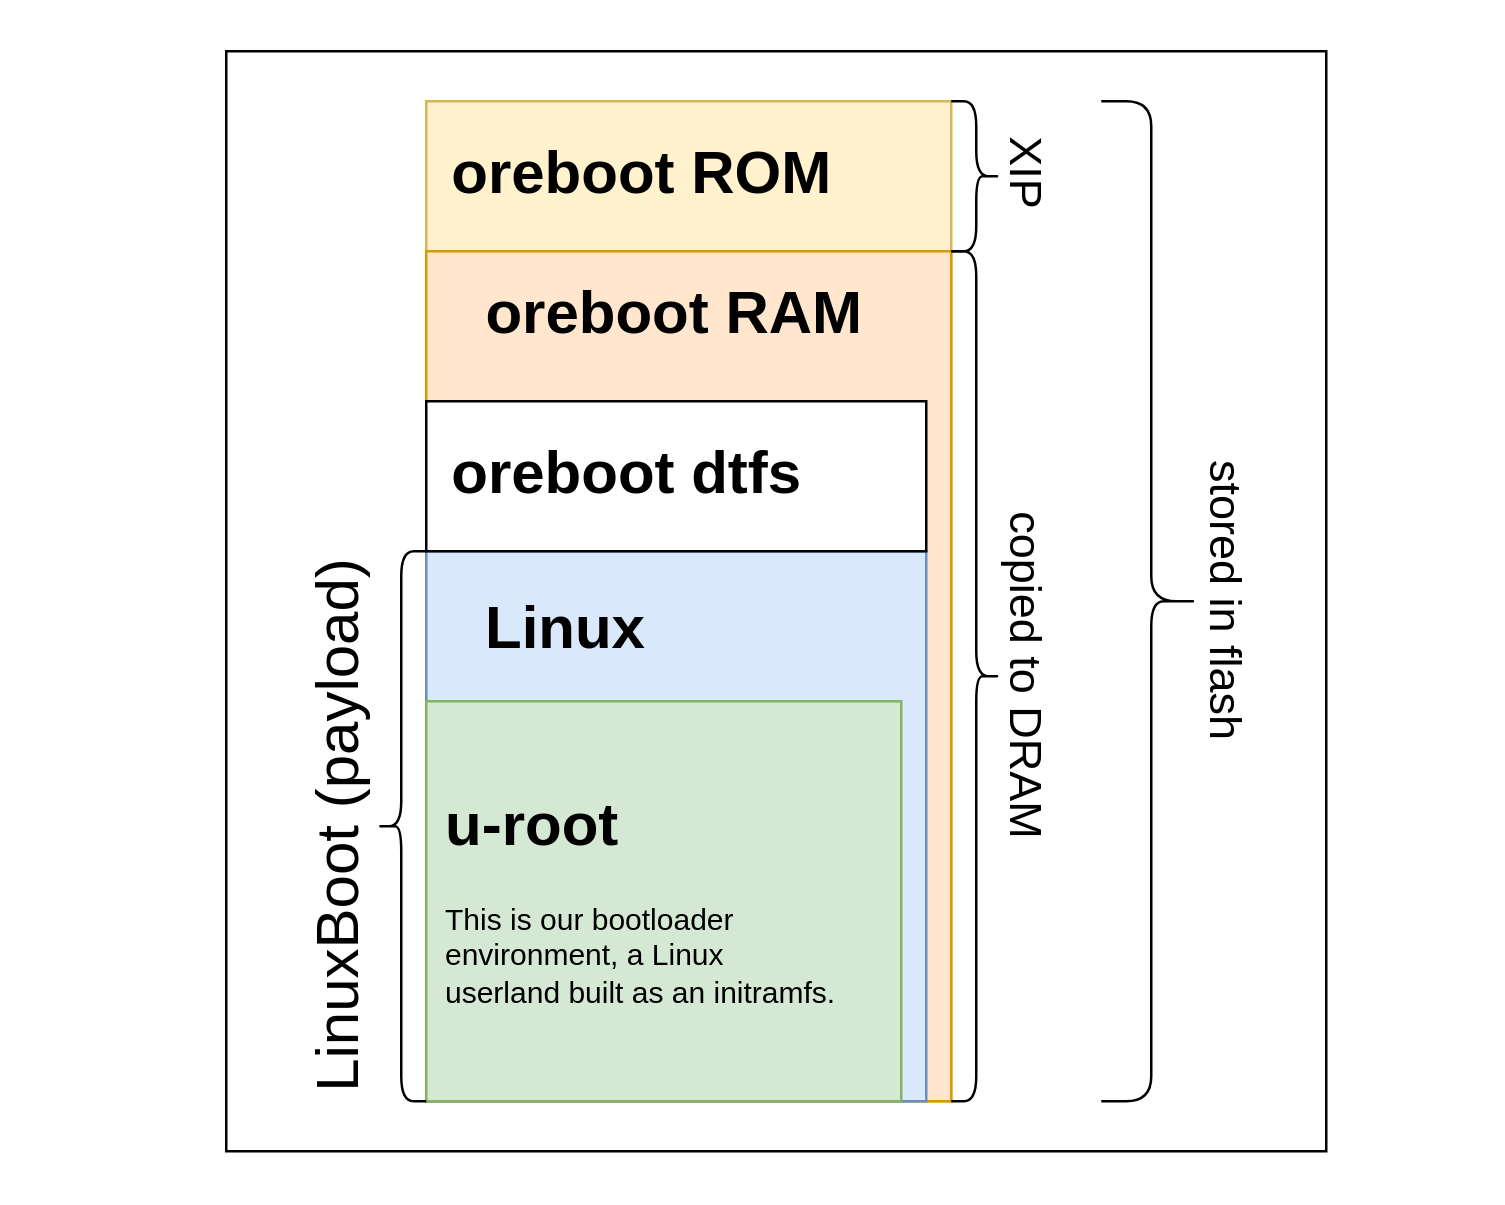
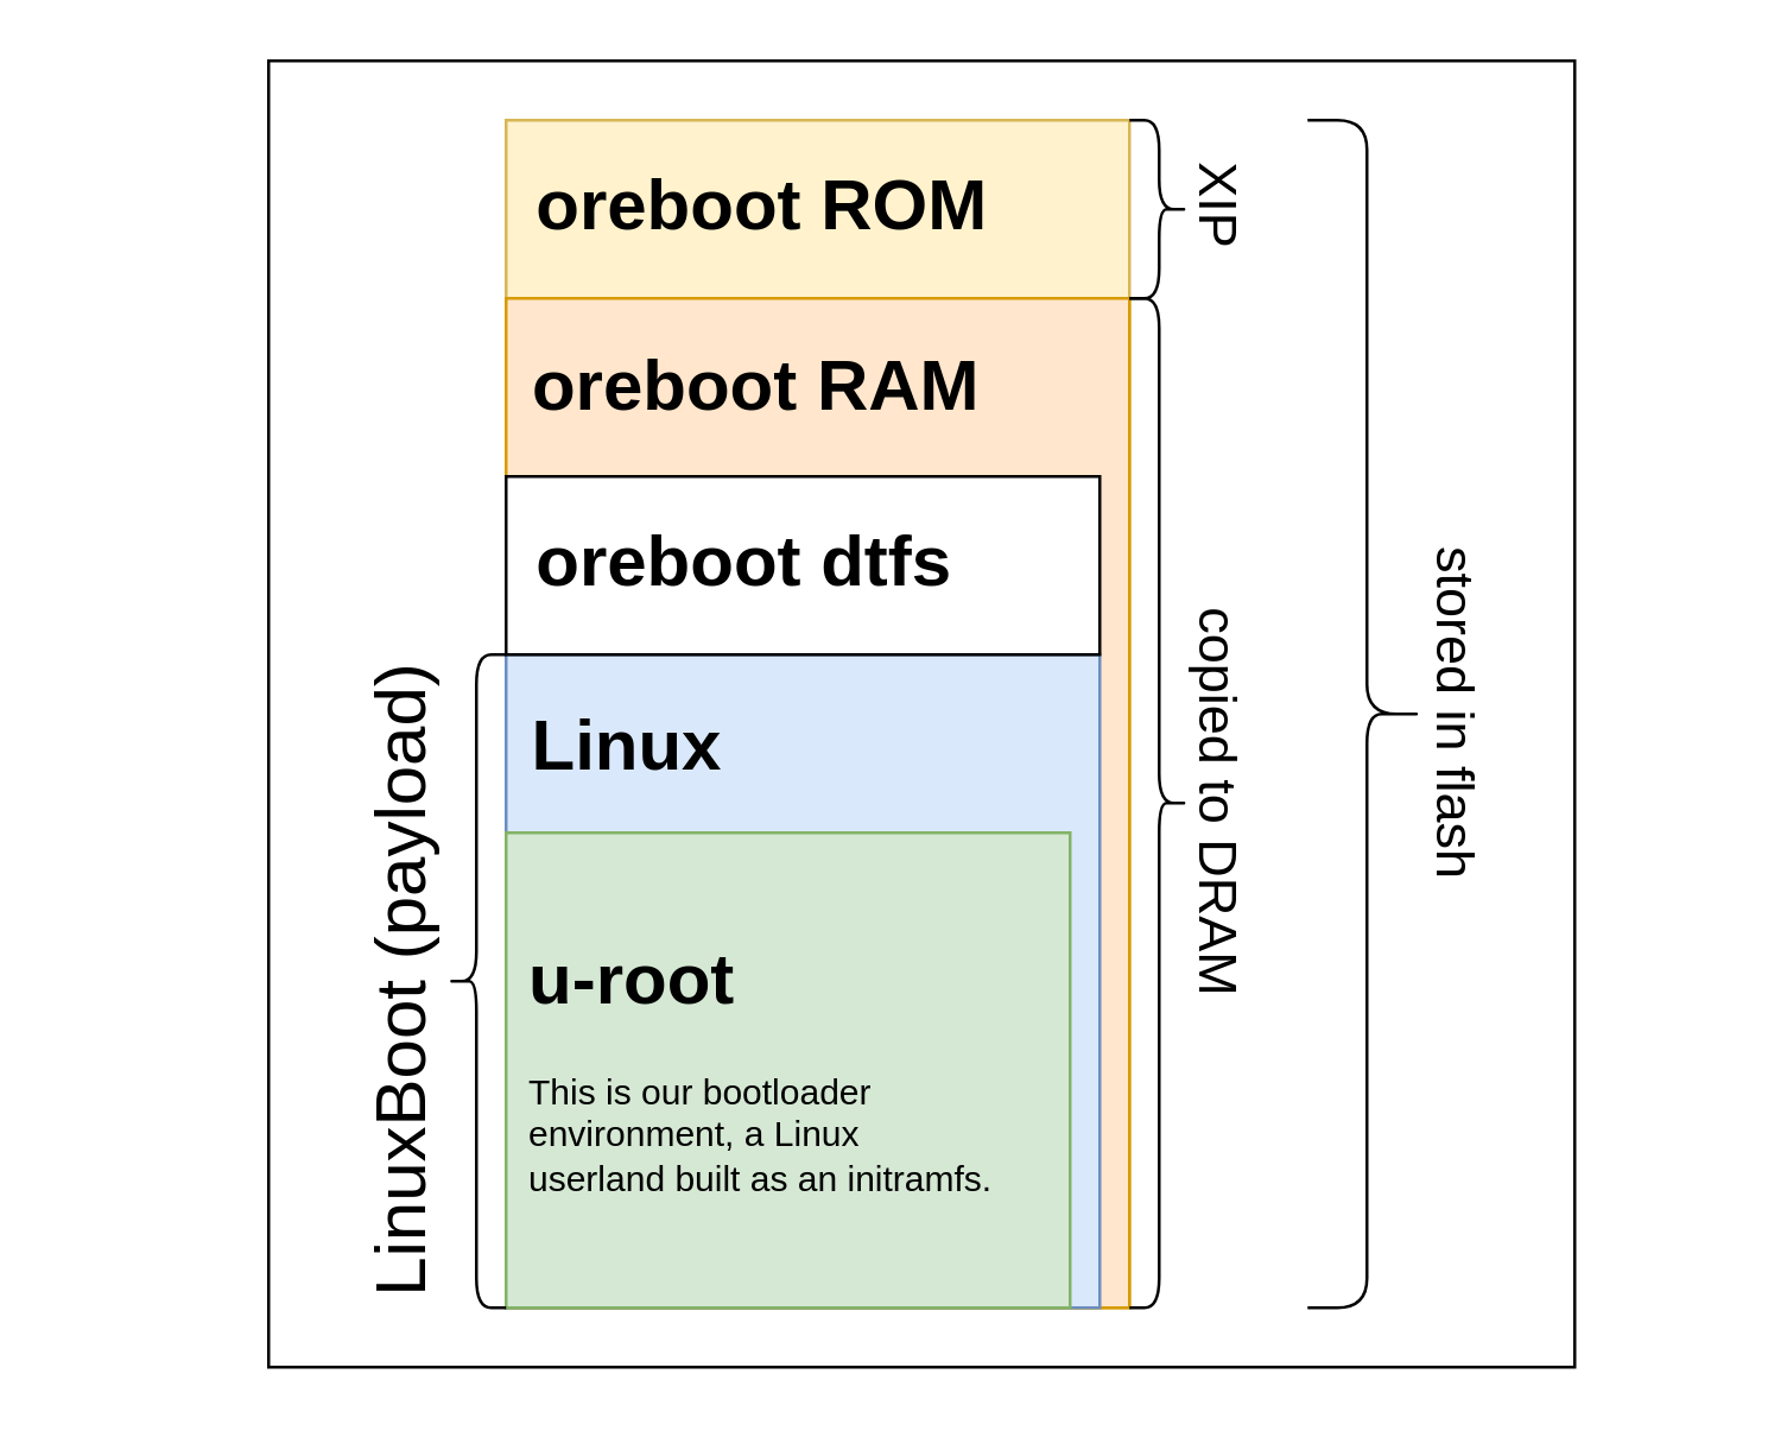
  <mxCell id="0" />
  <mxCell id="1" parent="0" />
  <mxCell id="2" value="_" style="whiteSpace=wrap;html=1;aspect=fixed;fontSize=24;" parent="1" vertex="1"><mxGeometry x="90" y="20" width="440" height="440" as="geometry" /></mxCell>
  <mxCell id="3" value="" style="rounded=0;whiteSpace=wrap;html=1;fillColor=#fff2cc;strokeColor=#d6b656;" parent="1" vertex="1"><mxGeometry x="170" y="40" width="210" height="400" as="geometry" /></mxCell>
  <mxCell id="4" value="" style="rounded=0;whiteSpace=wrap;html=1;fillColor=#ffe6cc;strokeColor=#d79b00;" parent="1" vertex="1"><mxGeometry x="170" y="100" width="210" height="340" as="geometry" /></mxCell>
  <mxCell id="5" value="" style="rounded=0;whiteSpace=wrap;html=1;fillColor=#dae8fc;strokeColor=#6c8ebf;" parent="1" vertex="1"><mxGeometry x="170" y="220" width="200" height="220" as="geometry" /></mxCell>
  <mxCell id="6" value="" style="rounded=0;whiteSpace=wrap;html=1;fillColor=#d5e8d4;strokeColor=#82b366;" parent="1" vertex="1"><mxGeometry x="170" y="280" width="190" height="160" as="geometry" /></mxCell>
  <mxCell id="7" value="&lt;h1&gt;u-root&lt;/h1&gt;&lt;div&gt;This is our bootloader environment, a Linux userland built as an initramfs.&lt;/div&gt;" style="text;html=1;strokeColor=none;fillColor=none;spacing=5;spacingTop=-20;whiteSpace=wrap;overflow=hidden;rounded=0;" parent="1" vertex="1"><mxGeometry x="173" y="310" width="167" height="120" as="geometry" /></mxCell>
- <mxCell id="8" value="&lt;font style=&quot;font-size: 24px;&quot;&gt;&lt;b&gt;Linux&lt;/b&gt;&lt;/font&gt;" style="text;html=1;strokeColor=none;fillColor=none;align=center;verticalAlign=middle;whiteSpace=wrap;rounded=0;" parent="1" vertex="1"><mxGeometry x="186" y="236" width="80" height="30" as="geometry" /></mxCell>
- <mxCell id="9" value="&lt;font style=&quot;font-size: 24px;&quot;&gt;&lt;b&gt;oreboot RAM&lt;br&gt;&lt;/b&gt;&lt;/font&gt;" style="text;html=1;strokeColor=none;fillColor=none;align=center;verticalAlign=middle;whiteSpace=wrap;rounded=0;" parent="1" vertex="1"><mxGeometry x="186" y="110" width="167" height="30" as="geometry" /></mxCell>
+ <mxCell id="8" value="&lt;font style=&quot;font-size: 24px;&quot;&gt;&lt;b&gt;Linux&lt;/b&gt;&lt;/font&gt;" style="text;html=1;strokeColor=none;fillColor=none;align=center;verticalAlign=middle;whiteSpace=wrap;rounded=0;" parent="1" vertex="1"><mxGeometry x="171" y="236" width="80" height="30" as="geometry" /></mxCell>
+ <mxCell id="9" value="&lt;font style=&quot;font-size: 24px;&quot;&gt;&lt;b&gt;oreboot RAM&lt;br&gt;&lt;/b&gt;&lt;/font&gt;" style="text;html=1;strokeColor=none;fillColor=none;align=center;verticalAlign=middle;whiteSpace=wrap;rounded=0;" parent="1" vertex="1"><mxGeometry x="171" y="115" width="167" height="30" as="geometry" /></mxCell>
  <mxCell id="10" value="&lt;font style=&quot;font-size: 24px;&quot;&gt;&lt;b&gt;oreboot ROM&lt;br&gt;&lt;/b&gt;&lt;/font&gt;" style="text;html=1;strokeColor=none;fillColor=none;align=center;verticalAlign=middle;whiteSpace=wrap;rounded=0;" parent="1" vertex="1"><mxGeometry x="173" y="54" width="167" height="30" as="geometry" /></mxCell>
  <mxCell id="11" value="" style="shape=curlyBracket;whiteSpace=wrap;html=1;rounded=1;fontSize=24;" parent="1" vertex="1"><mxGeometry x="150" y="220" width="20" height="220" as="geometry" /></mxCell>
  <mxCell id="12" value="LinuxBoot (payload)" style="text;html=1;strokeColor=none;fillColor=none;align=center;verticalAlign=middle;whiteSpace=wrap;rounded=0;fontSize=24;rotation=-90;" parent="1" vertex="1"><mxGeometry x="20" y="315" width="230" height="30" as="geometry" /></mxCell>
  <mxCell id="13" value="" style="rounded=0;whiteSpace=wrap;html=1;" vertex="1" parent="1"><mxGeometry x="170" y="160" width="200" height="60" as="geometry" /></mxCell>
  <mxCell id="14" value="&lt;font style=&quot;font-size: 24px;&quot;&gt;&lt;b&gt;oreboot dtfs&lt;br&gt;&lt;/b&gt;&lt;/font&gt;" style="text;html=1;strokeColor=none;fillColor=none;align=center;verticalAlign=middle;whiteSpace=wrap;rounded=0;" vertex="1" parent="1"><mxGeometry x="171" y="174" width="159" height="30" as="geometry" /></mxCell>
  <mxCell id="15" value="" style="shape=curlyBracket;whiteSpace=wrap;html=1;rounded=1;flipH=1;" vertex="1" parent="1"><mxGeometry x="380" y="100" width="20" height="340" as="geometry" /></mxCell>
  <mxCell id="16" value="" style="shape=curlyBracket;whiteSpace=wrap;html=1;rounded=1;flipH=1;" vertex="1" parent="1"><mxGeometry x="440" y="40" width="40" height="400" as="geometry" /></mxCell>
  <mxCell id="17" value="copied to DRAM" style="text;html=1;strokeColor=none;fillColor=none;align=center;verticalAlign=middle;whiteSpace=wrap;rounded=0;fontSize=18;fontStyle=0;rotation=90;" vertex="1" parent="1"><mxGeometry x="320" y="255" width="180" height="30" as="geometry" /></mxCell>
  <mxCell id="18" value="stored in flash" style="text;html=1;strokeColor=none;fillColor=none;align=center;verticalAlign=middle;whiteSpace=wrap;rounded=0;fontSize=18;fontStyle=0;rotation=90;" vertex="1" parent="1"><mxGeometry x="400" y="225" width="180" height="30" as="geometry" /></mxCell>
  <mxCell id="19" value="" style="shape=curlyBracket;whiteSpace=wrap;html=1;rounded=1;flipH=1;fontSize=18;" vertex="1" parent="1"><mxGeometry x="380" y="40" width="20" height="60" as="geometry" /></mxCell>
  <mxCell id="20" value="XIP" style="text;html=1;strokeColor=none;fillColor=none;align=center;verticalAlign=middle;whiteSpace=wrap;rounded=0;fontSize=18;rotation=90;" vertex="1" parent="1"><mxGeometry x="380" y="54" width="60" height="30" as="geometry" /></mxCell>
